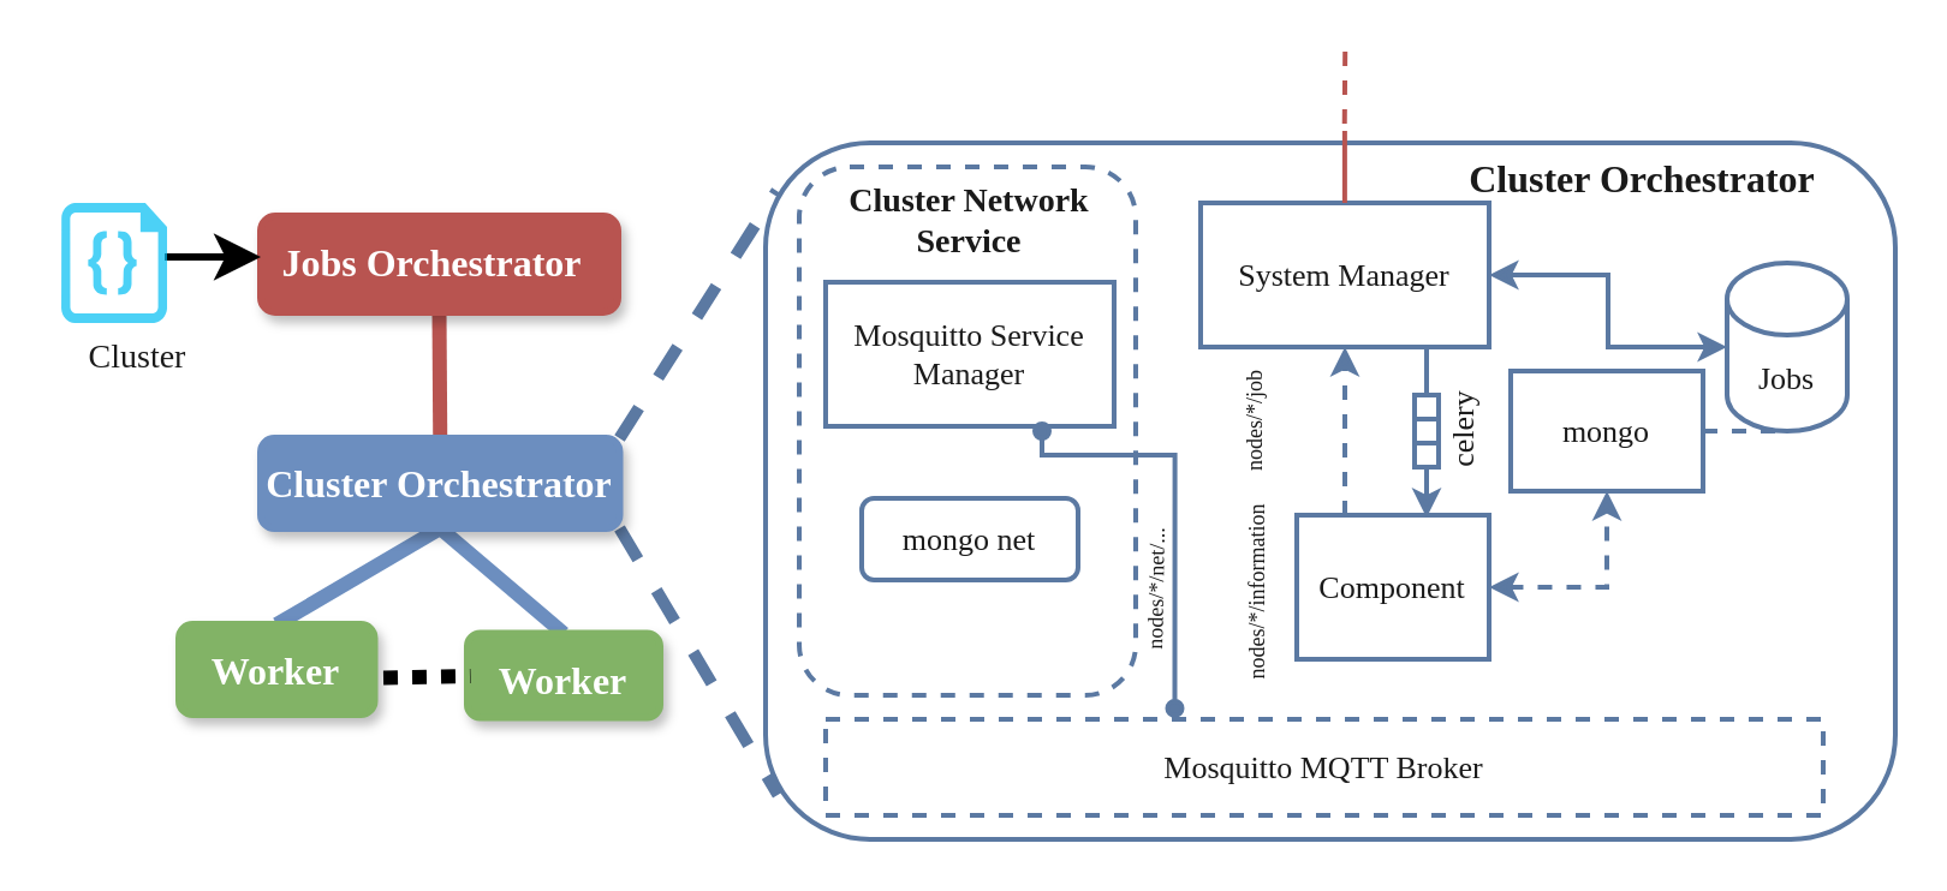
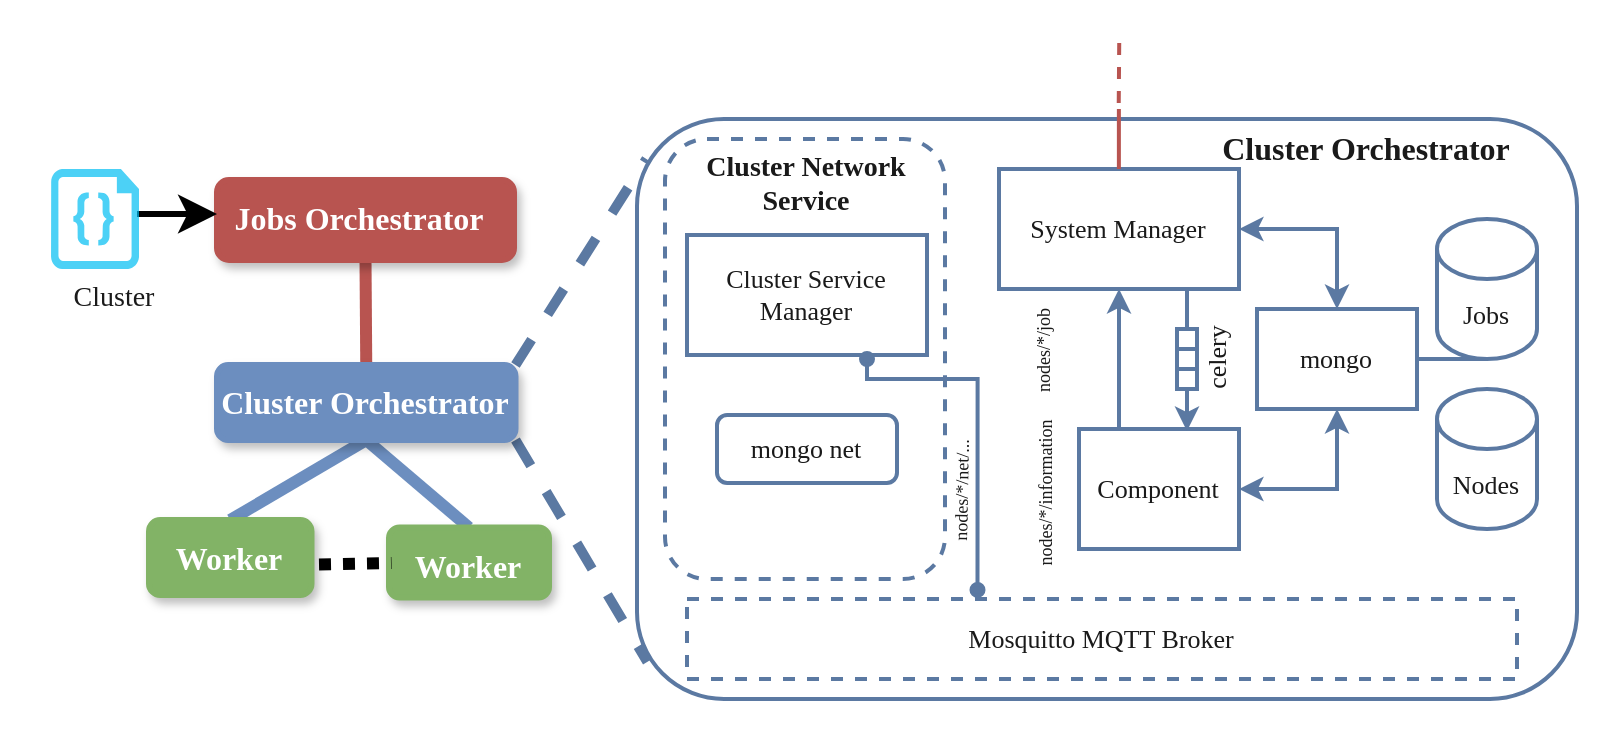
  <mxCell id="0" />
  <mxCell id="1" parent="0" />
  <mxCell id="2" value="" style="rounded=1;whiteSpace=wrap;html=1;strokeColor=#5b79a2;fontColor=#1A1A1A;fillColor=none;strokeWidth=2;fontFamily=CMU Sans Serif;fontSize=13;" parent="1" vertex="1"><mxGeometry x="318" y="59" width="470" height="290" as="geometry" /></mxCell>
- <mxCell id="3" style="edgeStyle=orthogonalEdgeStyle;rounded=0;orthogonalLoop=1;jettySize=auto;html=1;exitX=1;exitY=0.5;exitDx=0;exitDy=0;startArrow=classic;startFill=1;endArrow=classic;endFill=1;strokeColor=#5b79a2;fontColor=#1A1A1A;strokeWidth=2;fontFamily=CMU Sans Serif;fontSize=13;" parent="1" source="4" target="8" edge="1"><mxGeometry relative="1" as="geometry" /></mxCell>
+ <mxCell id="3" style="edgeStyle=orthogonalEdgeStyle;rounded=0;orthogonalLoop=1;jettySize=auto;html=1;exitX=1;exitY=0.5;exitDx=0;exitDy=0;entryX=0.5;entryY=0;entryDx=0;entryDy=0;startArrow=classic;startFill=1;endArrow=classic;endFill=1;strokeColor=#5b79a2;fontColor=#1A1A1A;strokeWidth=2;fontFamily=CMU Sans Serif;fontSize=13;" parent="1" source="4" target="14" edge="1"><mxGeometry relative="1" as="geometry" /></mxCell>
  <mxCell id="4" value="System Manager" style="rounded=0;whiteSpace=wrap;html=1;strokeColor=#5b79a2;fontColor=#1A1A1A;fillColor=none;strokeWidth=2;fontFamily=CMU Sans Serif;fontSize=13;" parent="1" vertex="1"><mxGeometry x="499" y="84" width="120" height="60" as="geometry" /></mxCell>
- <mxCell id="5" style="edgeStyle=orthogonalEdgeStyle;rounded=0;orthogonalLoop=1;jettySize=auto;html=1;exitX=0.25;exitY=0;exitDx=0;exitDy=0;entryX=0.5;entryY=1;entryDx=0;entryDy=0;endArrow=classic;endFill=1;strokeColor=#5b79a2;fontColor=#1A1A1A;strokeWidth=2;fontFamily=CMU Sans Serif;fontSize=13;dashed=1;" parent="1" source="7" target="4" edge="1"><mxGeometry relative="1" as="geometry" /></mxCell>
- <mxCell id="6" style="edgeStyle=orthogonalEdgeStyle;rounded=0;orthogonalLoop=1;jettySize=auto;html=1;exitX=1;exitY=0.5;exitDx=0;exitDy=0;endArrow=classic;endFill=1;startArrow=classic;startFill=1;strokeColor=#5b79a2;fontColor=#1A1A1A;strokeWidth=2;fontFamily=CMU Sans Serif;fontSize=13;dashed=1;" parent="1" source="7" target="14" edge="1"><mxGeometry relative="1" as="geometry" /></mxCell>
+ <mxCell id="5" style="edgeStyle=orthogonalEdgeStyle;rounded=0;orthogonalLoop=1;jettySize=auto;html=1;exitX=0.25;exitY=0;exitDx=0;exitDy=0;entryX=0.5;entryY=1;entryDx=0;entryDy=0;endArrow=classic;endFill=1;strokeColor=#5b79a2;fontColor=#1A1A1A;strokeWidth=2;fontFamily=CMU Sans Serif;fontSize=13;" parent="1" source="7" target="4" edge="1"><mxGeometry relative="1" as="geometry" /></mxCell>
+ <mxCell id="6" style="edgeStyle=orthogonalEdgeStyle;rounded=0;orthogonalLoop=1;jettySize=auto;html=1;exitX=1;exitY=0.5;exitDx=0;exitDy=0;endArrow=classic;endFill=1;startArrow=classic;startFill=1;strokeColor=#5b79a2;fontColor=#1A1A1A;strokeWidth=2;fontFamily=CMU Sans Serif;fontSize=13;" parent="1" source="7" target="14" edge="1"><mxGeometry relative="1" as="geometry" /></mxCell>
  <mxCell id="7" value="Component" style="rounded=0;whiteSpace=wrap;html=1;strokeColor=#5b79a2;fontColor=#1A1A1A;fillColor=none;strokeWidth=2;fontFamily=CMU Sans Serif;fontSize=13;" parent="1" vertex="1"><mxGeometry x="539" y="214" width="80" height="60" as="geometry" /></mxCell>
  <mxCell id="8" value="Jobs" style="shape=cylinder3;whiteSpace=wrap;html=1;boundedLbl=1;backgroundOutline=1;size=15;strokeColor=#5b79a2;fontColor=#1A1A1A;fillColor=none;strokeWidth=2;fontFamily=CMU Sans Serif;fontSize=13;" parent="1" vertex="1"><mxGeometry x="718" y="109" width="50" height="70" as="geometry" /></mxCell>
  <mxCell id="9" value="" style="rounded=1;whiteSpace=wrap;html=1;dashed=1;strokeColor=#5b79a2;fontColor=#1A1A1A;fillColor=none;strokeWidth=2;fontFamily=CMU Sans Serif;fontSize=13;" parent="1" vertex="1"><mxGeometry x="332" y="69" width="140" height="220" as="geometry" /></mxCell>
  <mxCell id="10" style="edgeStyle=orthogonalEdgeStyle;rounded=0;orthogonalLoop=1;jettySize=auto;html=1;fontSize=13;startArrow=oval;startFill=1;endArrow=oval;endFill=1;entryX=0.35;entryY=-0.113;entryDx=0;entryDy=0;entryPerimeter=0;strokeColor=#5b79a2;fontColor=#1A1A1A;strokeWidth=2;fontFamily=CMU Sans Serif;" parent="1" target="19" edge="1"><mxGeometry relative="1" as="geometry"><mxPoint x="433" y="179" as="sourcePoint" /><mxPoint x="488" y="289" as="targetPoint" /><Array as="points"><mxPoint x="433" y="189" /><mxPoint x="488" y="189" /></Array></mxGeometry></mxCell>
- <mxCell id="11" value="Mosquitto Service Manager" style="rounded=0;whiteSpace=wrap;html=1;strokeColor=#5b79a2;fontColor=#1A1A1A;fillColor=none;strokeWidth=2;fontFamily=CMU Sans Serif;fontSize=13;" parent="1" vertex="1"><mxGeometry x="343" y="117" width="120" height="60" as="geometry" /></mxCell>
- <mxCell id="13" style="edgeStyle=orthogonalEdgeStyle;rounded=0;orthogonalLoop=1;jettySize=auto;html=1;exitX=1;exitY=0.5;exitDx=0;exitDy=0;entryX=0.5;entryY=1;entryDx=0;entryDy=0;entryPerimeter=0;endArrow=none;endFill=0;strokeColor=#5b79a2;fontColor=#1A1A1A;strokeWidth=2;fontFamily=CMU Sans Serif;fontSize=13;dashed=1;" parent="1" source="14" target="8" edge="1"><mxGeometry relative="1" as="geometry" /></mxCell>
+ <mxCell id="11" value="Cluster Service Manager" style="rounded=0;whiteSpace=wrap;html=1;strokeColor=#5b79a2;fontColor=#1A1A1A;fillColor=none;strokeWidth=2;fontFamily=CMU Sans Serif;fontSize=13;" parent="1" vertex="1"><mxGeometry x="343" y="117" width="120" height="60" as="geometry" /></mxCell>
+ <mxCell id="12" value="Nodes" style="shape=cylinder3;whiteSpace=wrap;html=1;boundedLbl=1;backgroundOutline=1;size=15;strokeColor=#5b79a2;fontColor=#1A1A1A;fillColor=none;strokeWidth=2;fontFamily=CMU Sans Serif;fontSize=13;" parent="1" vertex="1"><mxGeometry x="718" y="194" width="50" height="70" as="geometry" /></mxCell>
+ <mxCell id="13" style="edgeStyle=orthogonalEdgeStyle;rounded=0;orthogonalLoop=1;jettySize=auto;html=1;exitX=1;exitY=0.5;exitDx=0;exitDy=0;entryX=0.5;entryY=1;entryDx=0;entryDy=0;entryPerimeter=0;endArrow=none;endFill=0;strokeColor=#5b79a2;fontColor=#1A1A1A;strokeWidth=2;fontFamily=CMU Sans Serif;fontSize=13;" parent="1" source="14" target="8" edge="1"><mxGeometry relative="1" as="geometry" /></mxCell>
  <mxCell id="14" value="mongo" style="rounded=0;whiteSpace=wrap;html=1;strokeColor=#5b79a2;fontColor=#1A1A1A;fillColor=none;strokeWidth=2;fontFamily=CMU Sans Serif;fontSize=13;" parent="1" vertex="1"><mxGeometry x="628" y="154" width="80" height="50" as="geometry" /></mxCell>
  <mxCell id="15" value="celery" style="text;html=1;strokeColor=none;fillColor=none;align=center;verticalAlign=middle;whiteSpace=wrap;rounded=0;rotation=-90;fontColor=#1A1A1A;strokeWidth=2;fontFamily=CMU Sans Serif;fontSize=13;" parent="1" vertex="1"><mxGeometry x="570.5" y="169" width="75" height="20" as="geometry" /></mxCell>
  <mxCell id="16" value="mongo net" style="whiteSpace=wrap;html=1;strokeColor=#5b79a2;fontColor=#1A1A1A;fillColor=none;strokeWidth=2;fontFamily=CMU Sans Serif;fontSize=13;rounded=1;" parent="1" vertex="1"><mxGeometry x="358" y="207" width="90" height="34" as="geometry" /></mxCell>
  <mxCell id="17" value="&lt;b style=&quot;font-size: 16px;&quot;&gt;&lt;font style=&quot;font-size: 16px;&quot;&gt;Cluster Orchestrator&lt;/font&gt;&lt;/b&gt;" style="text;html=1;strokeColor=none;fillColor=none;align=center;verticalAlign=middle;whiteSpace=wrap;rounded=0;dashed=1;fontColor=#1A1A1A;strokeWidth=2;fontFamily=CMU Sans Serif;fontSize=16;" parent="1" vertex="1"><mxGeometry x="598" y="59" width="170" height="30" as="geometry" /></mxCell>
  <mxCell id="18" value="&lt;b style=&quot;font-size: 14px;&quot;&gt;&lt;font style=&quot;font-size: 14px;&quot;&gt;Cluster Network Service&lt;/font&gt;&lt;/b&gt;" style="text;html=1;strokeColor=none;fillColor=none;align=center;verticalAlign=middle;whiteSpace=wrap;rounded=0;dashed=1;fontColor=#1A1A1A;strokeWidth=2;fontFamily=CMU Sans Serif;fontSize=14;" parent="1" vertex="1"><mxGeometry x="343" y="77" width="120" height="30" as="geometry" /></mxCell>
  <mxCell id="19" value="Mosquitto MQTT Broker" style="rounded=0;whiteSpace=wrap;html=1;fontSize=13;strokeColor=#5b79a2;fontColor=#1A1A1A;fillColor=none;strokeWidth=2;fontFamily=CMU Sans Serif;dashed=1;" parent="1" vertex="1"><mxGeometry x="343" y="299" width="415" height="40" as="geometry" /></mxCell>
  <mxCell id="20" value="" style="endArrow=none;startArrow=none;html=1;rounded=0;fontSize=13;strokeColor=#B85450;fontColor=#1A1A1A;strokeWidth=2;fontFamily=CMU Sans Serif;startFill=0;endFill=0;" parent="1" edge="1"><mxGeometry width="50" height="50" relative="1" as="geometry"><mxPoint x="558.94" y="74" as="sourcePoint" /><mxPoint x="558.94" y="54" as="targetPoint" /><Array as="points"><mxPoint x="558.94" y="84" /></Array></mxGeometry></mxCell>
  <mxCell id="21" value="&lt;font style=&quot;font-size: 9px;&quot;&gt;nodes/*/net/...&lt;/font&gt;" style="text;html=1;strokeColor=none;fillColor=none;align=center;verticalAlign=middle;whiteSpace=wrap;rounded=0;fontSize=9;rotation=-89;fontColor=#1A1A1A;strokeWidth=2;fontFamily=CMU Sans Serif;" parent="1" vertex="1"><mxGeometry x="451" y="230" width="60" height="30" as="geometry" /></mxCell>
  <mxCell id="22" value="nodes/*/information&amp;nbsp;&amp;nbsp;" style="text;html=1;strokeColor=none;fillColor=none;align=center;verticalAlign=middle;whiteSpace=wrap;rounded=0;fontSize=9;rotation=-90;fontColor=#1A1A1A;strokeWidth=2;fontFamily=CMU Sans Serif;" parent="1" vertex="1"><mxGeometry x="493" y="229" width="60" height="30" as="geometry" /></mxCell>
  <mxCell id="23" value="nodes/*/job" style="text;html=1;strokeColor=none;fillColor=none;align=center;verticalAlign=middle;whiteSpace=wrap;rounded=0;fontSize=9;rotation=-90;fontColor=#1A1A1A;strokeWidth=2;fontFamily=CMU Sans Serif;" parent="1" vertex="1"><mxGeometry x="492" y="160" width="60" height="30" as="geometry" /></mxCell>
  <mxCell id="24" value="" style="group;strokeColor=#5b79a2;fontColor=#1A1A1A;strokeWidth=2;fontFamily=CMU Sans Serif;fontSize=13;" parent="1" vertex="1" connectable="0"><mxGeometry x="588" y="164" width="10" height="30" as="geometry" /></mxCell>
  <mxCell id="25" value="" style="rounded=0;whiteSpace=wrap;html=1;strokeColor=#5b79a2;fontColor=#1A1A1A;fillColor=none;strokeWidth=2;fontFamily=CMU Sans Serif;fontSize=13;" parent="24" vertex="1"><mxGeometry width="10" height="10" as="geometry" /></mxCell>
  <mxCell id="26" value="" style="rounded=0;whiteSpace=wrap;html=1;strokeColor=#5b79a2;fontColor=#1A1A1A;fillColor=none;strokeWidth=2;fontFamily=CMU Sans Serif;fontSize=13;" parent="24" vertex="1"><mxGeometry y="10" width="10" height="10" as="geometry" /></mxCell>
  <mxCell id="27" value="" style="rounded=0;whiteSpace=wrap;html=1;strokeColor=#5b79a2;fontColor=#1A1A1A;fillColor=none;strokeWidth=2;fontFamily=CMU Sans Serif;fontSize=13;" parent="24" vertex="1"><mxGeometry y="20" width="10" height="10" as="geometry" /></mxCell>
  <mxCell id="28" value="" style="endArrow=none;html=1;rounded=0;endSize=0;strokeColor=#5b79a2;fontColor=#1A1A1A;strokeWidth=2;fontFamily=CMU Sans Serif;fontSize=13;" parent="1" edge="1"><mxGeometry width="50" height="50" relative="1" as="geometry"><mxPoint x="593" y="144" as="sourcePoint" /><mxPoint x="593" y="164" as="targetPoint" /></mxGeometry></mxCell>
  <mxCell id="29" value="" style="endArrow=classic;html=1;rounded=0;strokeColor=#5b79a2;fontColor=#1A1A1A;strokeWidth=2;fontFamily=CMU Sans Serif;fontSize=13;" parent="1" edge="1"><mxGeometry width="50" height="50" relative="1" as="geometry"><mxPoint x="593" y="194" as="sourcePoint" /><mxPoint x="593" y="215" as="targetPoint" /></mxGeometry></mxCell>
  <mxCell id="30" style="edgeStyle=none;rounded=1;orthogonalLoop=1;jettySize=auto;html=1;exitX=0.5;exitY=1;exitDx=0;exitDy=0;entryX=0.5;entryY=0;entryDx=0;entryDy=0;fontFamily=CMU Sans Serif;fontSize=36;endArrow=none;endFill=0;strokeWidth=6;fillColor=#f8cecc;strokeColor=#b85450;" edge="1" parent="1" source="33" target="36"><mxGeometry relative="1" as="geometry" /></mxCell>
  <mxCell id="31" style="rounded=0;orthogonalLoop=1;jettySize=auto;html=1;entryX=0.01;entryY=0.069;entryDx=0;entryDy=0;endArrow=none;endFill=0;strokeWidth=5;strokeColor=#5b79a2;dashed=1;entryPerimeter=0;exitX=1;exitY=0;exitDx=0;exitDy=0;" edge="1" parent="1" source="36" target="2"><mxGeometry relative="1" as="geometry"><mxPoint x="343" y="59.25" as="targetPoint" /><mxPoint x="257" y="150" as="sourcePoint" /></mxGeometry></mxCell>
  <mxCell id="32" style="rounded=0;orthogonalLoop=1;jettySize=auto;html=1;exitX=1;exitY=1;exitDx=0;exitDy=0;entryX=0.011;entryY=0.936;entryDx=0;entryDy=0;endArrow=none;endFill=0;strokeWidth=5;strokeColor=#5b79a2;dashed=1;entryPerimeter=0;" edge="1" parent="1" source="36" target="2"><mxGeometry relative="1" as="geometry"><mxPoint x="294" y="265.25" as="targetPoint" /></mxGeometry></mxCell>
  <mxCell id="33" value="" style="rounded=1;whiteSpace=wrap;html=1;strokeWidth=3;shadow=1;sketch=0;fillColor=#B85450;strokeColor=#b85450;fontFamily=CMU Sans Serif;" vertex="1" parent="1"><mxGeometry x="108" y="89.5" width="148.5" height="40" as="geometry" /></mxCell>
  <mxCell id="34" style="edgeStyle=none;rounded=1;orthogonalLoop=1;jettySize=auto;html=1;exitX=0.5;exitY=1;exitDx=0;exitDy=0;entryX=0.5;entryY=0;entryDx=0;entryDy=0;fontFamily=CMU Sans Serif;fontSize=36;endArrow=none;endFill=0;strokeWidth=6;fillColor=#dae8fc;strokeColor=#6c8ebf;" edge="1" parent="1" source="36" target="38"><mxGeometry relative="1" as="geometry" /></mxCell>
  <mxCell id="35" style="edgeStyle=none;rounded=1;orthogonalLoop=1;jettySize=auto;html=1;exitX=0.5;exitY=1;exitDx=0;exitDy=0;entryX=0.5;entryY=0;entryDx=0;entryDy=0;fontFamily=CMU Sans Serif;fontSize=36;endArrow=none;endFill=0;strokeWidth=6;fillColor=#dae8fc;strokeColor=#6c8ebf;" edge="1" parent="1" source="36" target="37"><mxGeometry relative="1" as="geometry" /></mxCell>
  <mxCell id="36" value="" style="rounded=1;whiteSpace=wrap;html=1;strokeWidth=3;shadow=1;sketch=0;fillColor=#6C8EBF;strokeColor=#6c8ebf;fontFamily=CMU Sans Serif;" vertex="1" parent="1"><mxGeometry x="108" y="182" width="149.25" height="37.5" as="geometry" /></mxCell>
  <mxCell id="37" value="" style="rounded=1;whiteSpace=wrap;html=1;strokeWidth=3;shadow=1;sketch=0;fillColor=#82B366;strokeColor=#82B366;fontFamily=CMU Sans Serif;" vertex="1" parent="1"><mxGeometry x="74" y="259.5" width="81.25" height="37.5" as="geometry" /></mxCell>
  <mxCell id="38" value="" style="rounded=1;whiteSpace=wrap;html=1;strokeWidth=3;shadow=1;sketch=0;fillColor=#82B366;strokeColor=#82b366;fontFamily=CMU Sans Serif;" vertex="1" parent="1"><mxGeometry x="194" y="263.25" width="80" height="35" as="geometry" /></mxCell>
  <mxCell id="39" style="rounded=0;orthogonalLoop=1;jettySize=auto;html=1;exitX=1;exitY=0.5;exitDx=0;exitDy=0;fontFamily=CMU Sans Serif;fontSize=36;dashed=1;endArrow=none;endFill=0;dashPattern=1 1;strokeWidth=6;fontColor=#1A1A1A;" edge="1" parent="1"><mxGeometry relative="1" as="geometry"><mxPoint x="159" y="281.7" as="sourcePoint" /><mxPoint x="195.25" y="281" as="targetPoint" /></mxGeometry></mxCell>
  <mxCell id="40" style="edgeStyle=none;rounded=1;orthogonalLoop=1;jettySize=auto;html=1;entryX=0;entryY=0.5;entryDx=0;entryDy=0;fontFamily=CMU Sans Serif;fontSize=36;endArrow=none;endFill=0;strokeWidth=6;" edge="1" parent="1" source="38" target="38"><mxGeometry relative="1" as="geometry" /></mxCell>
  <mxCell id="41" value="&lt;b style=&quot;color: rgb(0 , 0 , 0)&quot;&gt;&lt;font color=&quot;#ffffff&quot; style=&quot;font-size: 16px;&quot;&gt;Jobs Orchestrator&lt;/font&gt;&lt;/b&gt;" style="text;html=1;strokeColor=none;fillColor=none;align=center;verticalAlign=middle;whiteSpace=wrap;rounded=0;sketch=0;fontColor=#FFFFFF;fontFamily=CMU Sans Serif;" vertex="1" parent="1"><mxGeometry x="103.25" y="94" width="153.25" height="30" as="geometry" /></mxCell>
  <mxCell id="42" value="&lt;b style=&quot;color: rgb(0 , 0 , 0)&quot;&gt;&lt;font color=&quot;#ffffff&quot; style=&quot;font-size: 16px;&quot;&gt;Cluster Orchestrator&lt;/font&gt;&lt;/b&gt;" style="text;html=1;strokeColor=none;fillColor=none;align=center;verticalAlign=middle;whiteSpace=wrap;rounded=0;sketch=0;fontColor=#FFFFFF;fontFamily=CMU Sans Serif;" vertex="1" parent="1"><mxGeometry x="90" y="185.75" width="185" height="30" as="geometry" /></mxCell>
  <mxCell id="43" value="&lt;b style=&quot;color: rgb(0 , 0 , 0)&quot;&gt;&lt;font color=&quot;#ffffff&quot; style=&quot;&quot;&gt;&lt;font style=&quot;font-size: 16px;&quot;&gt;Worker&lt;/font&gt;&lt;br&gt;&lt;/font&gt;&lt;/b&gt;" style="text;html=1;strokeColor=none;fillColor=none;align=center;verticalAlign=middle;whiteSpace=wrap;rounded=0;sketch=0;fontColor=#FFFFFF;fontFamily=CMU Sans Serif;" vertex="1" parent="1"><mxGeometry x="78.38" y="264" width="72.5" height="30" as="geometry" /></mxCell>
  <mxCell id="44" value="&lt;b style=&quot;color: rgb(0 , 0 , 0)&quot;&gt;&lt;font color=&quot;#ffffff&quot; style=&quot;&quot;&gt;&lt;font style=&quot;font-size: 16px;&quot;&gt;Worker&lt;/font&gt;&lt;br&gt;&lt;/font&gt;&lt;/b&gt;" style="text;html=1;strokeColor=none;fillColor=none;align=center;verticalAlign=middle;whiteSpace=wrap;rounded=0;sketch=0;fontColor=#FFFFFF;fontFamily=CMU Sans Serif;" vertex="1" parent="1"><mxGeometry x="179" y="268.25" width="110" height="30" as="geometry" /></mxCell>
  <mxCell id="45" value="" style="endArrow=classic;html=1;rounded=0;fontFamily=CMU Sans Serif;fontColor=#FFFFFF;startSize=8;endSize=10;strokeWidth=3;curved=1;" edge="1" parent="1"><mxGeometry width="50" height="50" relative="1" as="geometry"><mxPoint x="68" y="106.5" as="sourcePoint" /><mxPoint x="108" y="106.5" as="targetPoint" /></mxGeometry></mxCell>
  <mxCell id="46" value="&lt;font style=&quot;font-size: 14px;&quot;&gt;Cluster&lt;/font&gt;" style="text;html=1;strokeColor=none;fillColor=none;align=center;verticalAlign=middle;whiteSpace=wrap;rounded=0;glass=0;sketch=0;fontFamily=CMU Sans Serif;fontColor=#1A1A1A;opacity=70;labelBackgroundColor=none;" vertex="1" parent="1"><mxGeometry x="20" y="134" width="74" height="30" as="geometry" /></mxCell>
  <mxCell id="47" value="" style="verticalLabelPosition=bottom;html=1;verticalAlign=top;align=center;strokeColor=none;fillColor=#00BEF2;shape=mxgraph.azure.code_file;pointerEvents=1;rounded=1;glass=0;labelBackgroundColor=default;labelBorderColor=#000000;sketch=0;fontFamily=CMU Sans Serif;fontSize=28;fontColor=#000000;opacity=70;" vertex="1" parent="1"><mxGeometry x="25" y="84" width="44" height="50" as="geometry" /></mxCell>
  <mxCell id="48" value="" style="endArrow=none;startArrow=none;html=1;rounded=0;fontSize=13;strokeColor=#B85450;fontColor=#1A1A1A;strokeWidth=2;fontFamily=CMU Sans Serif;startFill=0;endFill=0;dashed=1;" edge="1" parent="1"><mxGeometry width="50" height="50" relative="1" as="geometry"><mxPoint x="558.87" y="51" as="sourcePoint" /><mxPoint x="559.12" y="20" as="targetPoint" /></mxGeometry></mxCell>
